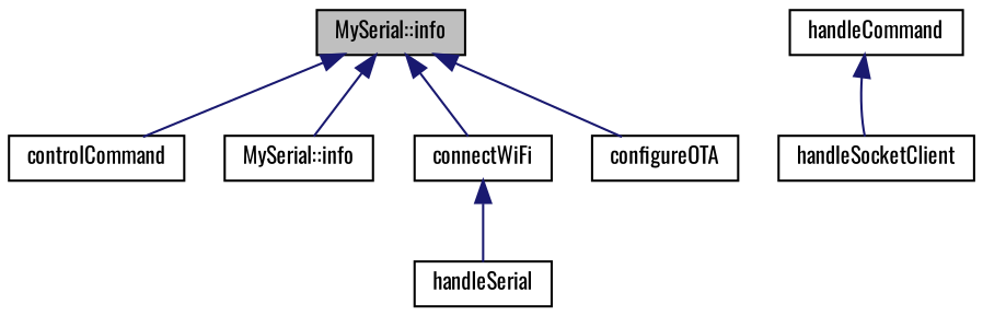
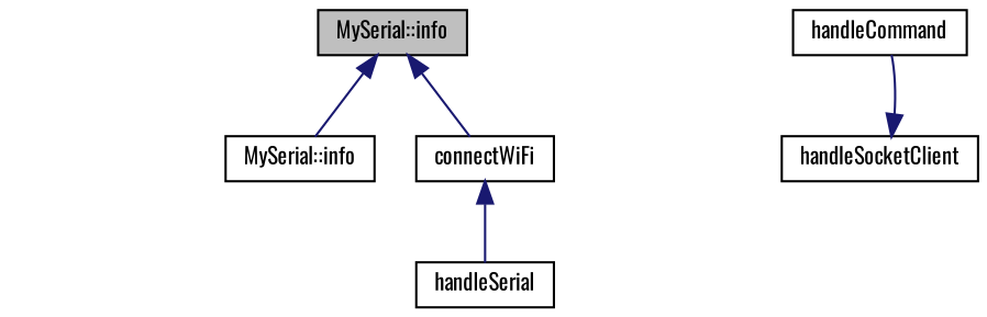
  digraph {
    fontname=Oswald
    rankdir=TB
    node [color=black fillcolor=white fontname=Oswald fontsize=10 shape=record style=filled]
    edge [color=midnightblue dir=back fontname=Oswald fontsize=10 labelfontname=Helvetica labelfontsize=10 style=solid]
    n1 [fillcolor=grey75 fontcolor=black height=0.2 label="MySerial::info" width=0.4]
-   n2 [height=0.2 label=controlCommand width=0.4]
    n3 [height=0.2 label="MySerial::info" width=0.4]
    n4 [height=0.2 label=connectWiFi width=0.4]
-   n5 [height=0.2 label=configureOTA width=0.4]
    n6 [height=0.2 label=handleSerial width=0.4]
    n7 [height=0.2 label=handleCommand width=0.4]
    n8 [height=0.2 label=handleSocketClient width=0.4]
-   n1 -> n2
    n1 -> n3
    n1 -> n4
-   n1 -> n5
    n4 -> n6
-   n7 -> n8
+   n8 -> n7
  }
